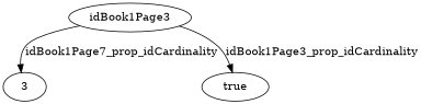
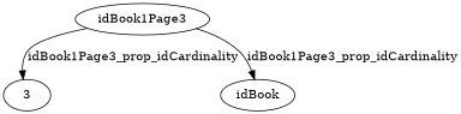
  strict digraph {
    edge [edge_type=property]
    idBook1Page3 [node_type=entity_node root=root]
    3
-   true
-   idBook1Page3 -> 3 [label=idBook1Page7_prop_idCardinality]
+   true [label=idBook]
+   idBook1Page3 -> 3 [label=idBook1Page3_prop_idCardinality]
    idBook1Page3 -> true [label=idBook1Page3_prop_idCardinality]
  }
